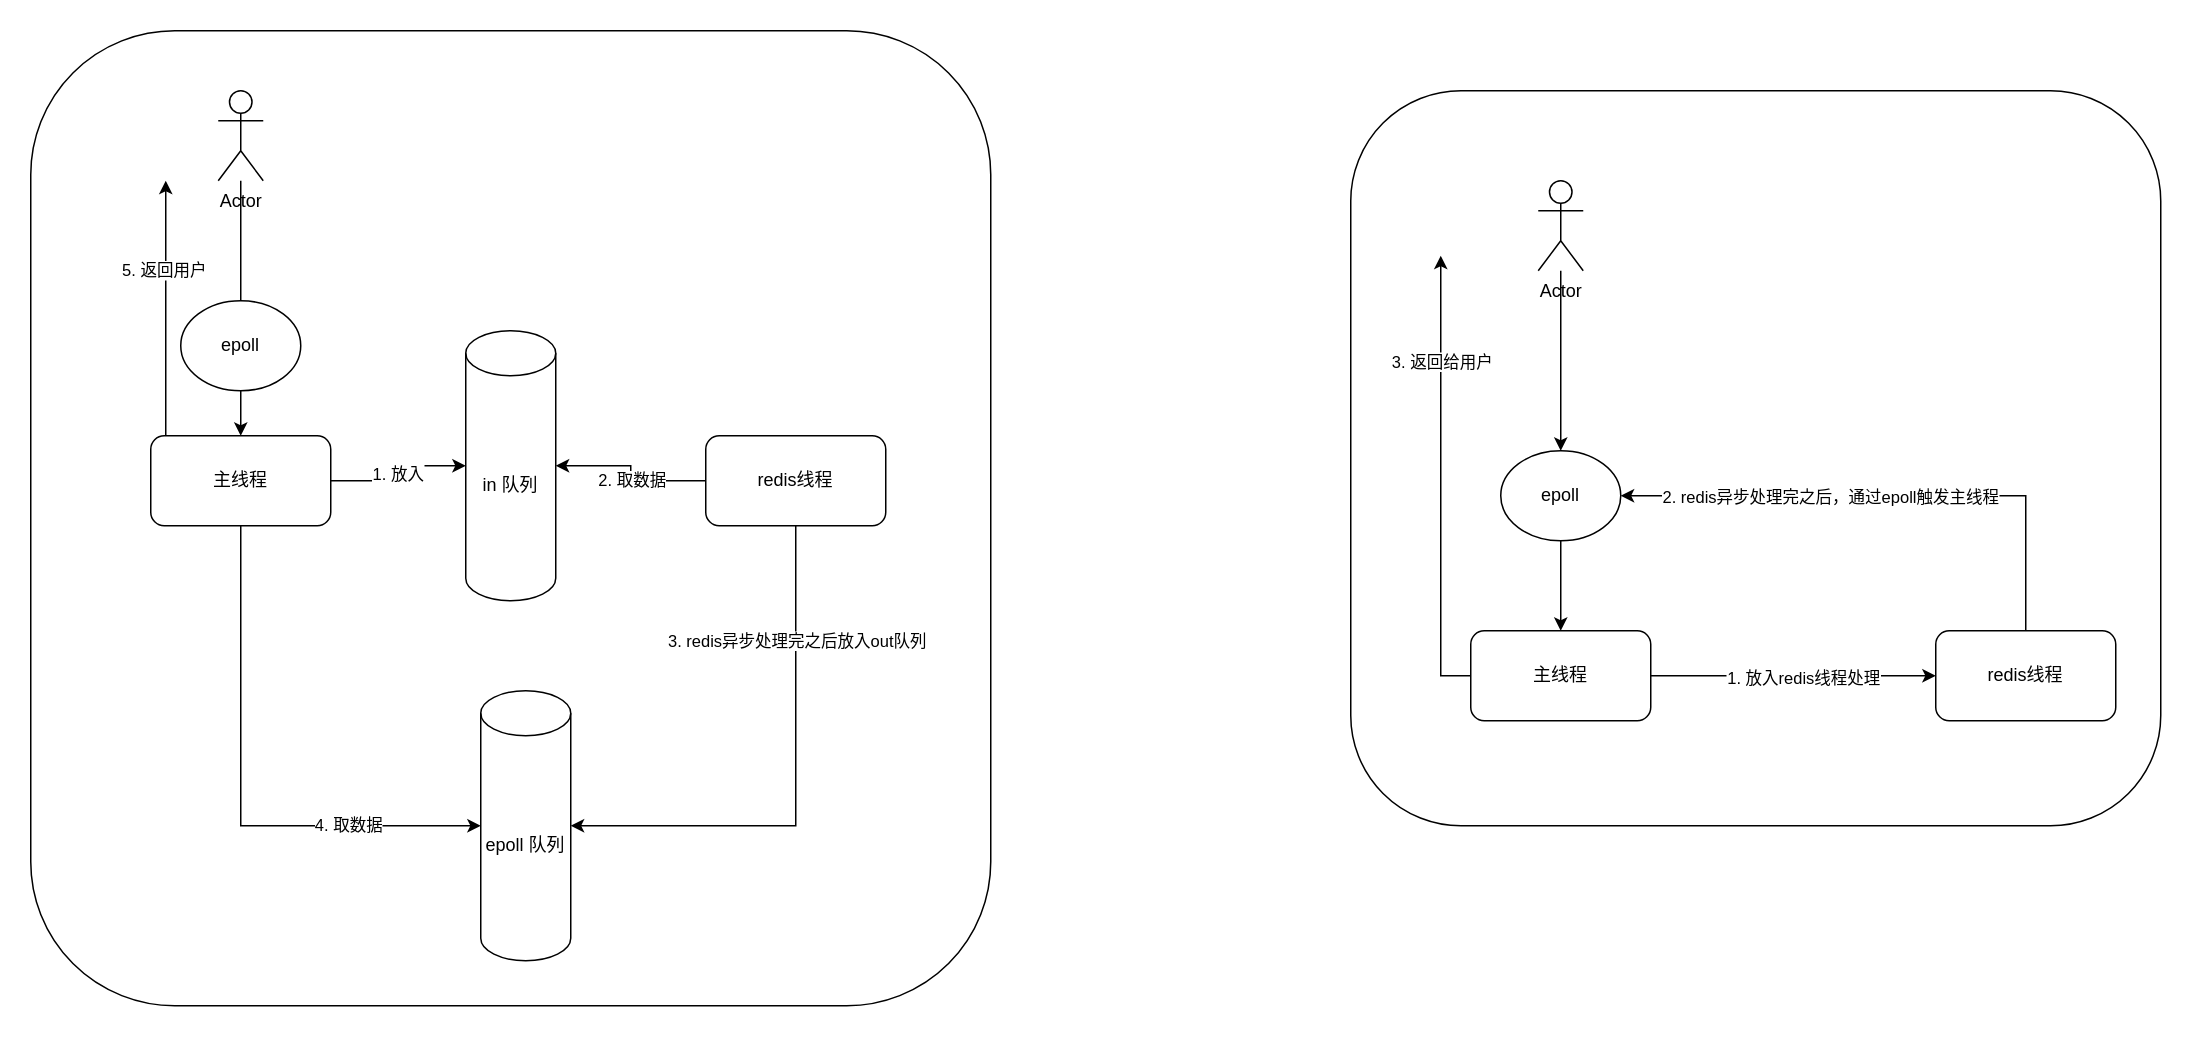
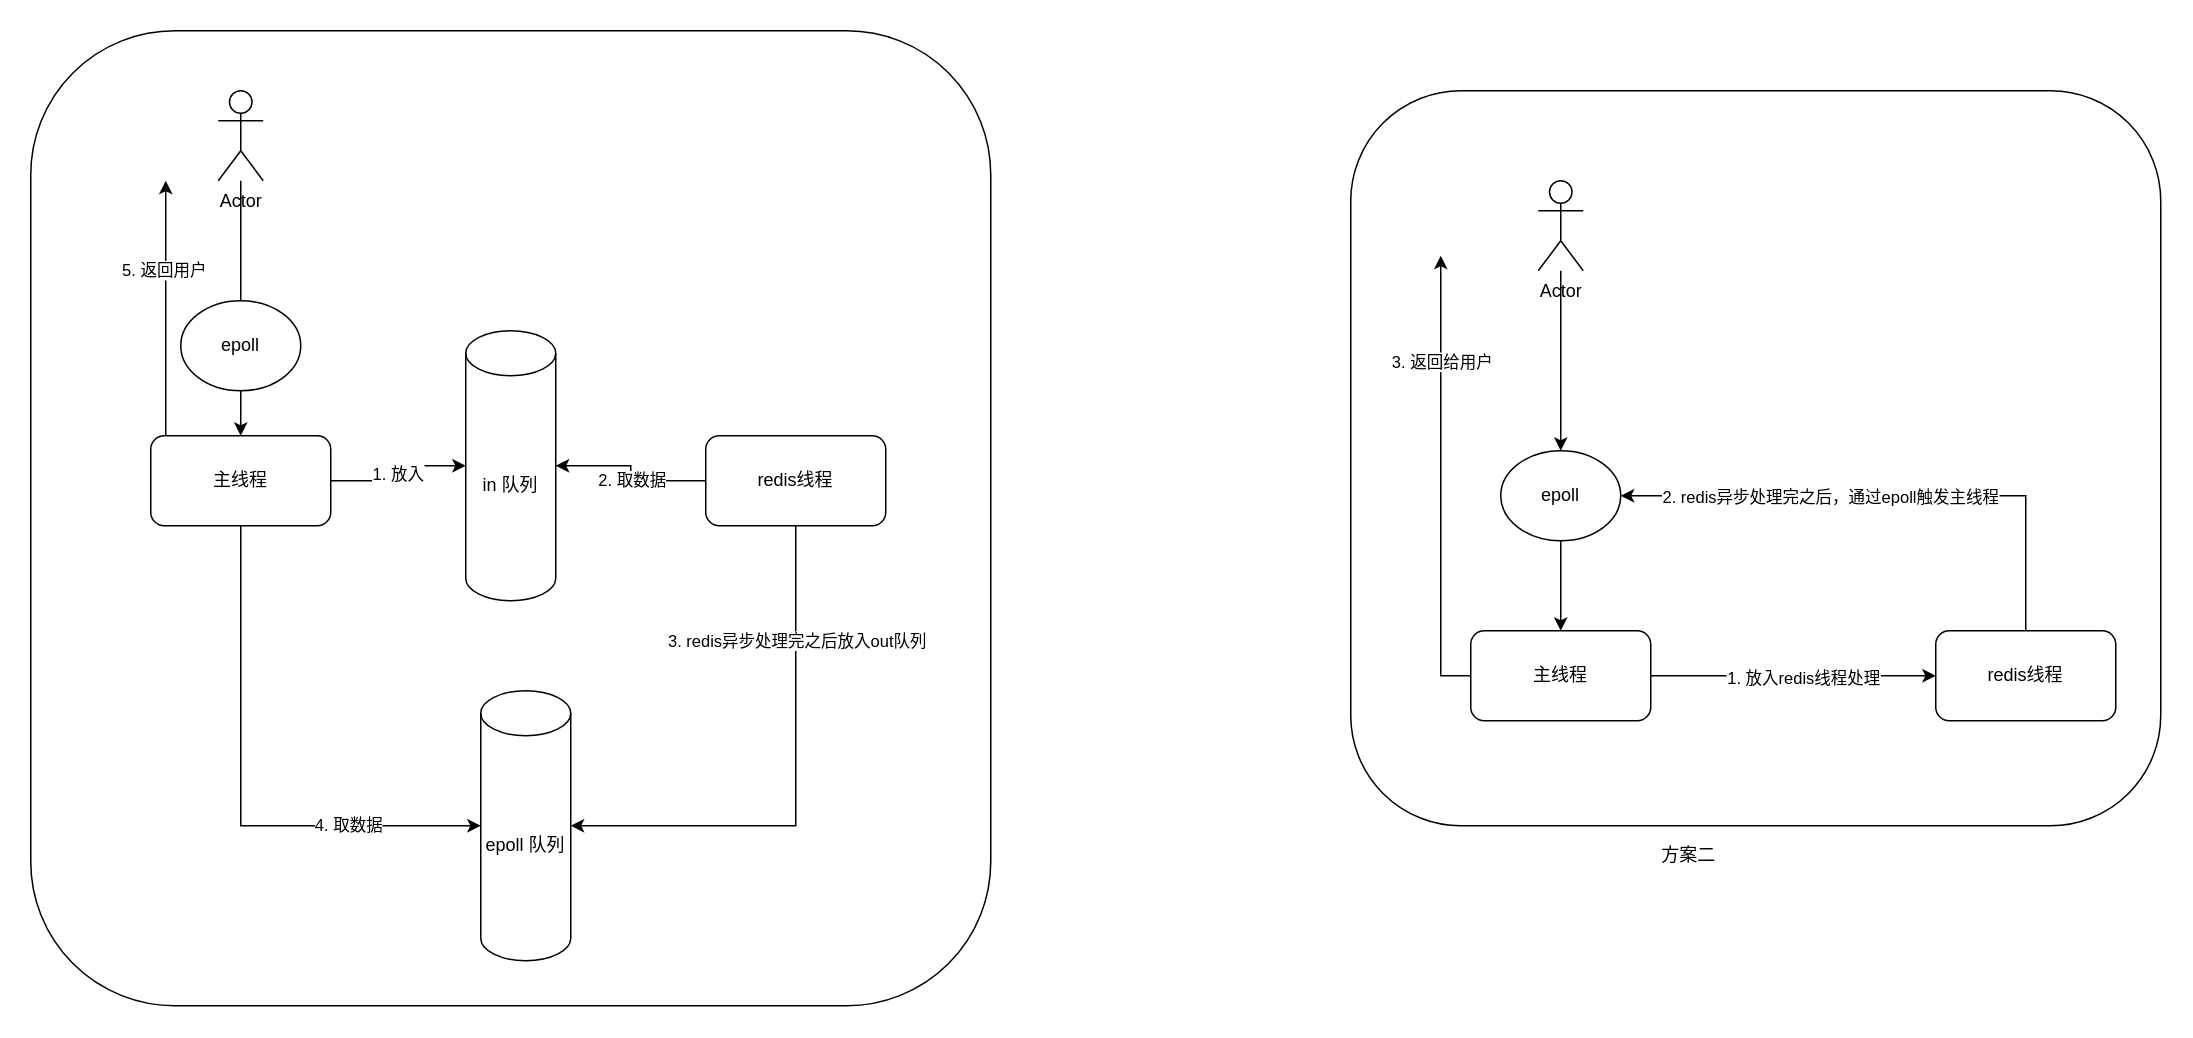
  <mxCell id="0" />
  <mxCell id="1" parent="0" />
  <mxCell id="2" value="" style="rounded=1;whiteSpace=wrap;html=1;" vertex="1" parent="1"><mxGeometry x="900" y="60" width="540" height="490" as="geometry" /></mxCell>
  <mxCell id="3" value="" style="rounded=1;whiteSpace=wrap;html=1;" vertex="1" parent="1"><mxGeometry x="20" y="20" width="640" height="650" as="geometry" /></mxCell>
  <mxCell id="4" style="edgeStyle=orthogonalEdgeStyle;rounded=0;orthogonalLoop=1;jettySize=auto;html=1;entryX=0;entryY=0.5;entryDx=0;entryDy=0;entryPerimeter=0;" edge="1" parent="1" source="10" target="16"><mxGeometry relative="1" as="geometry" /></mxCell>
  <mxCell id="5" value="1. 放入" style="edgeLabel;html=1;align=center;verticalAlign=middle;resizable=0;points=[];" vertex="1" connectable="0" parent="4"><mxGeometry x="-0.007" y="1" relative="1" as="geometry"><mxPoint as="offset" /></mxGeometry></mxCell>
  <mxCell id="6" style="edgeStyle=orthogonalEdgeStyle;rounded=0;orthogonalLoop=1;jettySize=auto;html=1;entryX=0;entryY=0.5;entryDx=0;entryDy=0;entryPerimeter=0;exitX=0.5;exitY=1;exitDx=0;exitDy=0;" edge="1" parent="1" source="10" target="19"><mxGeometry relative="1" as="geometry" /></mxCell>
  <mxCell id="7" value="4. 取数据" style="edgeLabel;html=1;align=center;verticalAlign=middle;resizable=0;points=[];" vertex="1" connectable="0" parent="6"><mxGeometry x="0.505" y="1" relative="1" as="geometry"><mxPoint as="offset" /></mxGeometry></mxCell>
  <mxCell id="8" style="edgeStyle=orthogonalEdgeStyle;rounded=0;orthogonalLoop=1;jettySize=auto;html=1;exitX=0.25;exitY=0;exitDx=0;exitDy=0;" edge="1" parent="1" source="10"><mxGeometry relative="1" as="geometry"><mxPoint x="110" y="120" as="targetPoint" /><Array as="points"><mxPoint x="110" y="290" /></Array></mxGeometry></mxCell>
  <mxCell id="9" value="5. 返回用户" style="edgeLabel;html=1;align=center;verticalAlign=middle;resizable=0;points=[];" vertex="1" connectable="0" parent="8"><mxGeometry x="0.377" y="2" relative="1" as="geometry"><mxPoint as="offset" /></mxGeometry></mxCell>
  <mxCell id="10" value="主线程" style="rounded=1;whiteSpace=wrap;html=1;" vertex="1" parent="1"><mxGeometry x="100" y="290" width="120" height="60" as="geometry" /></mxCell>
  <mxCell id="11" style="edgeStyle=orthogonalEdgeStyle;rounded=0;orthogonalLoop=1;jettySize=auto;html=1;entryX=1;entryY=0.5;entryDx=0;entryDy=0;entryPerimeter=0;" edge="1" parent="1" source="15" target="16"><mxGeometry relative="1" as="geometry" /></mxCell>
  <mxCell id="12" value="2. 取数据" style="edgeLabel;html=1;align=center;verticalAlign=middle;resizable=0;points=[];" vertex="1" connectable="0" parent="11"><mxGeometry x="-0.077" relative="1" as="geometry"><mxPoint as="offset" /></mxGeometry></mxCell>
  <mxCell id="13" style="edgeStyle=orthogonalEdgeStyle;rounded=0;orthogonalLoop=1;jettySize=auto;html=1;entryX=1;entryY=0.5;entryDx=0;entryDy=0;entryPerimeter=0;exitX=0.5;exitY=1;exitDx=0;exitDy=0;" edge="1" parent="1" source="15" target="19"><mxGeometry relative="1" as="geometry" /></mxCell>
  <mxCell id="14" value="3. redis异步处理完之后放入out队列" style="edgeLabel;html=1;align=center;verticalAlign=middle;resizable=0;points=[];" vertex="1" connectable="0" parent="13"><mxGeometry x="-0.564" relative="1" as="geometry"><mxPoint as="offset" /></mxGeometry></mxCell>
  <mxCell id="15" value="redis线程" style="rounded=1;whiteSpace=wrap;html=1;" vertex="1" parent="1"><mxGeometry x="470" y="290" width="120" height="60" as="geometry" /></mxCell>
  <mxCell id="16" value="in 队列" style="shape=cylinder3;whiteSpace=wrap;html=1;boundedLbl=1;backgroundOutline=1;size=15;" vertex="1" parent="1"><mxGeometry x="310" y="220" width="60" height="180" as="geometry" /></mxCell>
  <mxCell id="17" style="edgeStyle=orthogonalEdgeStyle;rounded=0;orthogonalLoop=1;jettySize=auto;html=1;" edge="1" parent="1" source="18" target="10"><mxGeometry relative="1" as="geometry" /></mxCell>
  <mxCell id="18" value="Actor" style="shape=umlActor;verticalLabelPosition=bottom;verticalAlign=top;html=1;outlineConnect=0;" vertex="1" parent="1"><mxGeometry x="145" y="60" width="30" height="60" as="geometry" /></mxCell>
  <mxCell id="19" value="epoll 队列" style="shape=cylinder3;whiteSpace=wrap;html=1;boundedLbl=1;backgroundOutline=1;size=15;" vertex="1" parent="1"><mxGeometry x="320" y="460" width="60" height="180" as="geometry" /></mxCell>
  <mxCell id="20" style="edgeStyle=orthogonalEdgeStyle;rounded=0;orthogonalLoop=1;jettySize=auto;html=1;entryX=0;entryY=0.5;entryDx=0;entryDy=0;" edge="1" parent="1" source="24" target="27"><mxGeometry relative="1" as="geometry" /></mxCell>
  <mxCell id="21" value="1. 放入redis线程处理" style="edgeLabel;html=1;align=center;verticalAlign=middle;resizable=0;points=[];" vertex="1" connectable="0" parent="20"><mxGeometry x="0.061" y="-1" relative="1" as="geometry"><mxPoint as="offset" /></mxGeometry></mxCell>
  <mxCell id="22" style="edgeStyle=orthogonalEdgeStyle;rounded=0;orthogonalLoop=1;jettySize=auto;html=1;" edge="1" parent="1" source="24"><mxGeometry relative="1" as="geometry"><mxPoint x="960" y="170" as="targetPoint" /></mxGeometry></mxCell>
  <mxCell id="23" value="3. 返回给用户" style="edgeLabel;html=1;align=center;verticalAlign=middle;resizable=0;points=[];" vertex="1" connectable="0" parent="22"><mxGeometry x="0.531" relative="1" as="geometry"><mxPoint as="offset" /></mxGeometry></mxCell>
  <mxCell id="24" value="主线程" style="rounded=1;whiteSpace=wrap;html=1;" vertex="1" parent="1"><mxGeometry x="980" y="420" width="120" height="60" as="geometry" /></mxCell>
  <mxCell id="25" style="edgeStyle=orthogonalEdgeStyle;rounded=0;orthogonalLoop=1;jettySize=auto;html=1;entryX=1;entryY=0.5;entryDx=0;entryDy=0;exitX=0.5;exitY=0;exitDx=0;exitDy=0;" edge="1" parent="1" source="27" target="31"><mxGeometry relative="1" as="geometry" /></mxCell>
  <mxCell id="26" value="2. redis异步处理完之后，通过epoll触发主线程" style="edgeLabel;html=1;align=center;verticalAlign=middle;resizable=0;points=[];" vertex="1" connectable="0" parent="25"><mxGeometry x="0.316" relative="1" as="geometry"><mxPoint x="16" as="offset" /></mxGeometry></mxCell>
  <mxCell id="27" value="redis线程" style="rounded=1;whiteSpace=wrap;html=1;" vertex="1" parent="1"><mxGeometry x="1290" y="420" width="120" height="60" as="geometry" /></mxCell>
  <mxCell id="28" style="edgeStyle=orthogonalEdgeStyle;rounded=0;orthogonalLoop=1;jettySize=auto;html=1;entryX=0.5;entryY=0;entryDx=0;entryDy=0;" edge="1" parent="1" source="29" target="31"><mxGeometry relative="1" as="geometry" /></mxCell>
  <mxCell id="29" value="Actor" style="shape=umlActor;verticalLabelPosition=bottom;verticalAlign=top;html=1;outlineConnect=0;" vertex="1" parent="1"><mxGeometry x="1025" y="120" width="30" height="60" as="geometry" /></mxCell>
  <mxCell id="30" style="edgeStyle=orthogonalEdgeStyle;rounded=0;orthogonalLoop=1;jettySize=auto;html=1;entryX=0.5;entryY=0;entryDx=0;entryDy=0;" edge="1" parent="1" source="31" target="24"><mxGeometry relative="1" as="geometry" /></mxCell>
  <mxCell id="31" value="epoll" style="ellipse;whiteSpace=wrap;html=1;" vertex="1" parent="1"><mxGeometry x="1000" y="300" width="80" height="60" as="geometry" /></mxCell>
+ <mxCell id="32" value="方案二" style="text;html=1;align=center;verticalAlign=middle;resizable=0;points=[];autosize=1;strokeColor=none;" vertex="1" parent="1"><mxGeometry x="1100" y="560" width="50" height="20" as="geometry" /></mxCell>
  <mxCell id="33" value="epoll" style="ellipse;whiteSpace=wrap;html=1;" vertex="1" parent="1"><mxGeometry x="120" y="200" width="80" height="60" as="geometry" /></mxCell>
